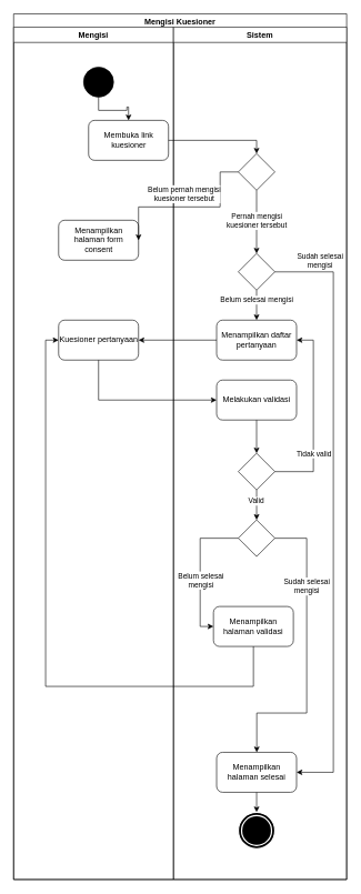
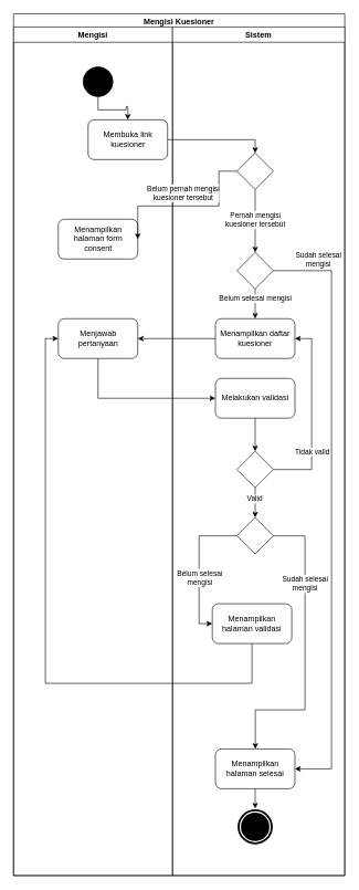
  <mxCell id="0" />
  <mxCell id="1" parent="0" />
  <mxCell id="2" value="Mengisi Kuesioner" style="swimlane;fillColor=none;" parent="1" vertex="1"><mxGeometry x="20" y="20" width="500" height="1300" as="geometry" /></mxCell>
  <mxCell id="3" value="Mengisi" style="swimlane;" parent="2" vertex="1"><mxGeometry y="20" width="240" height="1280" as="geometry" /></mxCell>
  <mxCell id="4" style="edgeStyle=orthogonalEdgeStyle;rounded=0;orthogonalLoop=1;jettySize=auto;html=1;" parent="3" source="5" target="6" edge="1"><mxGeometry relative="1" as="geometry" /></mxCell>
  <mxCell id="5" value="" style="ellipse;whiteSpace=wrap;html=1;aspect=fixed;fillColor=#000000;" parent="3" vertex="1"><mxGeometry x="105" y="60" width="45" height="45" as="geometry" /></mxCell>
  <mxCell id="6" value="Membuka link kuesioner" style="rounded=1;whiteSpace=wrap;html=1;fillColor=none;" parent="3" vertex="1"><mxGeometry x="112.5" y="140" width="120" height="60" as="geometry" /></mxCell>
  <mxCell id="7" value="Menampilkan halaman form consent" style="rounded=1;whiteSpace=wrap;html=1;fillColor=none;" parent="3" vertex="1"><mxGeometry x="67.5" y="290" width="120" height="60" as="geometry" /></mxCell>
- <mxCell id="8" value="Kuesioner pertanyaan" style="rounded=1;whiteSpace=wrap;html=1;fillColor=none;" parent="3" vertex="1"><mxGeometry x="67.5" y="440" width="120" height="60" as="geometry" /></mxCell>
+ <mxCell id="8" value="Menjawab pertanyaan" style="rounded=1;whiteSpace=wrap;html=1;fillColor=none;" parent="3" vertex="1"><mxGeometry x="67.5" y="440" width="120" height="60" as="geometry" /></mxCell>
  <mxCell id="9" value="Sistem" style="swimlane;startSize=23;" parent="2" vertex="1"><mxGeometry x="240" y="20" width="260" height="1280" as="geometry" /></mxCell>
  <mxCell id="10" value="Belum selesai mengisi" style="edgeStyle=orthogonalEdgeStyle;rounded=0;orthogonalLoop=1;jettySize=auto;html=1;exitX=0.5;exitY=1;exitDx=0;exitDy=0;" parent="9" source="11" target="22" edge="1"><mxGeometry x="-0.333" relative="1" as="geometry"><mxPoint as="offset" /></mxGeometry></mxCell>
  <mxCell id="11" value="" style="rhombus;whiteSpace=wrap;html=1;fillColor=none;" parent="9" vertex="1"><mxGeometry x="97.25" y="340" width="55" height="55" as="geometry" /></mxCell>
  <mxCell id="12" style="edgeStyle=orthogonalEdgeStyle;rounded=0;orthogonalLoop=1;jettySize=auto;html=1;" parent="9" source="13" target="11" edge="1"><mxGeometry relative="1" as="geometry" /></mxCell>
  <mxCell id="13" value="" style="rhombus;whiteSpace=wrap;html=1;fillColor=none;" parent="9" vertex="1"><mxGeometry x="97.25" y="190" width="55" height="55" as="geometry" /></mxCell>
  <mxCell id="14" value="Pernah mengisi&lt;br&gt;kuesioner tersebut" style="edgeLabel;html=1;align=center;verticalAlign=middle;resizable=0;points=[];" parent="9" vertex="1" connectable="0"><mxGeometry x="124.75" y="290" as="geometry" /></mxCell>
  <mxCell id="15" style="edgeStyle=orthogonalEdgeStyle;rounded=0;orthogonalLoop=1;jettySize=auto;html=1;exitX=1;exitY=0.5;exitDx=0;exitDy=0;entryX=1;entryY=0.5;entryDx=0;entryDy=0;" parent="9" source="19" target="22" edge="1"><mxGeometry relative="1" as="geometry"><Array as="points"><mxPoint x="210" y="668" /><mxPoint x="210" y="470" /></Array></mxGeometry></mxCell>
  <mxCell id="16" value="Tidak valid" style="edgeLabel;html=1;align=center;verticalAlign=middle;resizable=0;points=[];" parent="15" vertex="1" connectable="0"><mxGeometry x="-0.837" y="2" relative="1" as="geometry"><mxPoint x="35" y="-25" as="offset" /></mxGeometry></mxCell>
  <mxCell id="17" style="edgeStyle=orthogonalEdgeStyle;rounded=0;orthogonalLoop=1;jettySize=auto;html=1;" parent="9" source="19" target="23" edge="1"><mxGeometry relative="1" as="geometry"><Array as="points"><mxPoint x="125" y="710" /><mxPoint x="125" y="710" /></Array></mxGeometry></mxCell>
  <mxCell id="18" value="Valid" style="edgeLabel;html=1;align=center;verticalAlign=middle;resizable=0;points=[];" parent="17" vertex="1" connectable="0"><mxGeometry x="-0.228" y="1" relative="1" as="geometry"><mxPoint x="-2" as="offset" /></mxGeometry></mxCell>
  <mxCell id="19" value="" style="rhombus;whiteSpace=wrap;html=1;fillColor=none;" parent="9" vertex="1"><mxGeometry x="97.25" y="640" width="55" height="55" as="geometry" /></mxCell>
  <mxCell id="20" style="edgeStyle=orthogonalEdgeStyle;rounded=0;orthogonalLoop=1;jettySize=auto;html=1;" parent="9" source="21" target="19" edge="1"><mxGeometry relative="1" as="geometry" /></mxCell>
  <mxCell id="21" value="Melakukan validasi" style="rounded=1;whiteSpace=wrap;html=1;fillColor=none;" parent="9" vertex="1"><mxGeometry x="64.75" y="530" width="120" height="60" as="geometry" /></mxCell>
- <mxCell id="22" value="Menampilkan daftar pertanyaan" style="rounded=1;whiteSpace=wrap;html=1;fillColor=none;" parent="9" vertex="1"><mxGeometry x="64.75" y="440" width="120" height="60" as="geometry" /></mxCell>
+ <mxCell id="22" value="Menampilkan daftar kuesioner" style="rounded=1;whiteSpace=wrap;html=1;fillColor=none;" parent="9" vertex="1"><mxGeometry x="64.75" y="440" width="120" height="60" as="geometry" /></mxCell>
  <mxCell id="23" value="" style="rhombus;whiteSpace=wrap;html=1;fillColor=none;" parent="9" vertex="1"><mxGeometry x="97.25" y="740" width="55" height="55" as="geometry" /></mxCell>
  <mxCell id="24" value="Menampilkan halaman validasi" style="rounded=1;whiteSpace=wrap;html=1;fillColor=none;" parent="9" vertex="1"><mxGeometry x="60" y="870.0" width="120" height="60" as="geometry" /></mxCell>
  <mxCell id="25" style="edgeStyle=orthogonalEdgeStyle;rounded=0;orthogonalLoop=1;jettySize=auto;html=1;exitX=0;exitY=0.5;exitDx=0;exitDy=0;entryX=0;entryY=0.5;entryDx=0;entryDy=0;" parent="9" source="23" target="24" edge="1"><mxGeometry relative="1" as="geometry" /></mxCell>
  <mxCell id="26" value="Belum selesai&lt;br&gt;mengisi" style="edgeLabel;html=1;align=center;verticalAlign=middle;resizable=0;points=[];" parent="25" vertex="1" connectable="0"><mxGeometry x="-0.136" relative="1" as="geometry"><mxPoint y="29" as="offset" /></mxGeometry></mxCell>
  <mxCell id="27" style="edgeStyle=orthogonalEdgeStyle;rounded=0;orthogonalLoop=1;jettySize=auto;html=1;entryX=1;entryY=0.5;entryDx=0;entryDy=0;exitX=0;exitY=0.5;exitDx=0;exitDy=0;" parent="2" source="13" target="7" edge="1"><mxGeometry relative="1" as="geometry"><Array as="points"><mxPoint x="310" y="238" /><mxPoint x="310" y="290" /></Array></mxGeometry></mxCell>
  <mxCell id="28" value="Belum pernah mengisi&lt;br&gt;kuesioner tersebut" style="edgeLabel;html=1;align=center;verticalAlign=middle;resizable=0;points=[];" parent="27" vertex="1" connectable="0"><mxGeometry x="0.16" y="2" relative="1" as="geometry"><mxPoint x="12" y="-22" as="offset" /></mxGeometry></mxCell>
  <mxCell id="29" style="edgeStyle=orthogonalEdgeStyle;rounded=0;orthogonalLoop=1;jettySize=auto;html=1;exitX=1;exitY=0.5;exitDx=0;exitDy=0;entryX=0.5;entryY=0;entryDx=0;entryDy=0;" parent="2" source="6" target="13" edge="1"><mxGeometry relative="1" as="geometry" /></mxCell>
  <mxCell id="30" style="edgeStyle=orthogonalEdgeStyle;rounded=0;orthogonalLoop=1;jettySize=auto;html=1;exitX=0;exitY=0.5;exitDx=0;exitDy=0;" parent="2" source="22" target="8" edge="1"><mxGeometry relative="1" as="geometry" /></mxCell>
  <mxCell id="31" style="edgeStyle=orthogonalEdgeStyle;rounded=0;orthogonalLoop=1;jettySize=auto;html=1;entryX=0;entryY=0.5;entryDx=0;entryDy=0;" parent="2" source="24" target="8" edge="1"><mxGeometry relative="1" as="geometry"><Array as="points"><mxPoint x="360" y="1010" /><mxPoint x="48" y="1010" /><mxPoint x="48" y="490" /></Array></mxGeometry></mxCell>
  <mxCell id="32" style="edgeStyle=orthogonalEdgeStyle;rounded=0;orthogonalLoop=1;jettySize=auto;html=1;entryX=0;entryY=0.5;entryDx=0;entryDy=0;" edge="1" parent="2" source="8" target="21"><mxGeometry relative="1" as="geometry"><Array as="points"><mxPoint x="128" y="580" /></Array></mxGeometry></mxCell>
  <mxCell id="33" style="edgeStyle=orthogonalEdgeStyle;rounded=0;orthogonalLoop=1;jettySize=auto;html=1;" parent="1" source="34" edge="1"><mxGeometry relative="1" as="geometry"><mxPoint x="384.75" y="1219" as="targetPoint" /></mxGeometry></mxCell>
  <mxCell id="34" value="Menampilkan halaman selesai" style="rounded=1;whiteSpace=wrap;html=1;fillColor=none;" parent="1" vertex="1"><mxGeometry x="324.75" y="1129" width="120" height="60" as="geometry" /></mxCell>
  <mxCell id="35" value="" style="ellipse;shape=doubleEllipse;whiteSpace=wrap;html=1;aspect=fixed;fillColor=#000000;strokeColor=#FFFFFF;strokeWidth=2;" parent="1" vertex="1"><mxGeometry x="357.25" y="1219" width="55" height="55" as="geometry" /></mxCell>
  <mxCell id="36" value="Sudah selesai&lt;br&gt;mengisi" style="edgeStyle=orthogonalEdgeStyle;rounded=0;orthogonalLoop=1;jettySize=auto;html=1;exitX=1;exitY=0.5;exitDx=0;exitDy=0;" parent="1" source="23" target="34" edge="1"><mxGeometry x="-0.462" relative="1" as="geometry"><Array as="points"><mxPoint x="460" y="808" /><mxPoint x="460" y="1070" /><mxPoint x="385" y="1070" /></Array><mxPoint as="offset" /></mxGeometry></mxCell>
  <mxCell id="37" style="edgeStyle=orthogonalEdgeStyle;rounded=0;orthogonalLoop=1;jettySize=auto;html=1;entryX=1;entryY=0.5;entryDx=0;entryDy=0;" parent="1" source="11" target="34" edge="1"><mxGeometry relative="1" as="geometry"><Array as="points"><mxPoint x="500" y="408" /><mxPoint x="500" y="1159" /></Array></mxGeometry></mxCell>
  <mxCell id="38" value="Sudah selesai&lt;br&gt;mengisi" style="edgeLabel;html=1;align=center;verticalAlign=middle;resizable=0;points=[];" parent="37" vertex="1" connectable="0"><mxGeometry x="-0.834" relative="1" as="geometry"><mxPoint x="-7" y="-17" as="offset" /></mxGeometry></mxCell>
